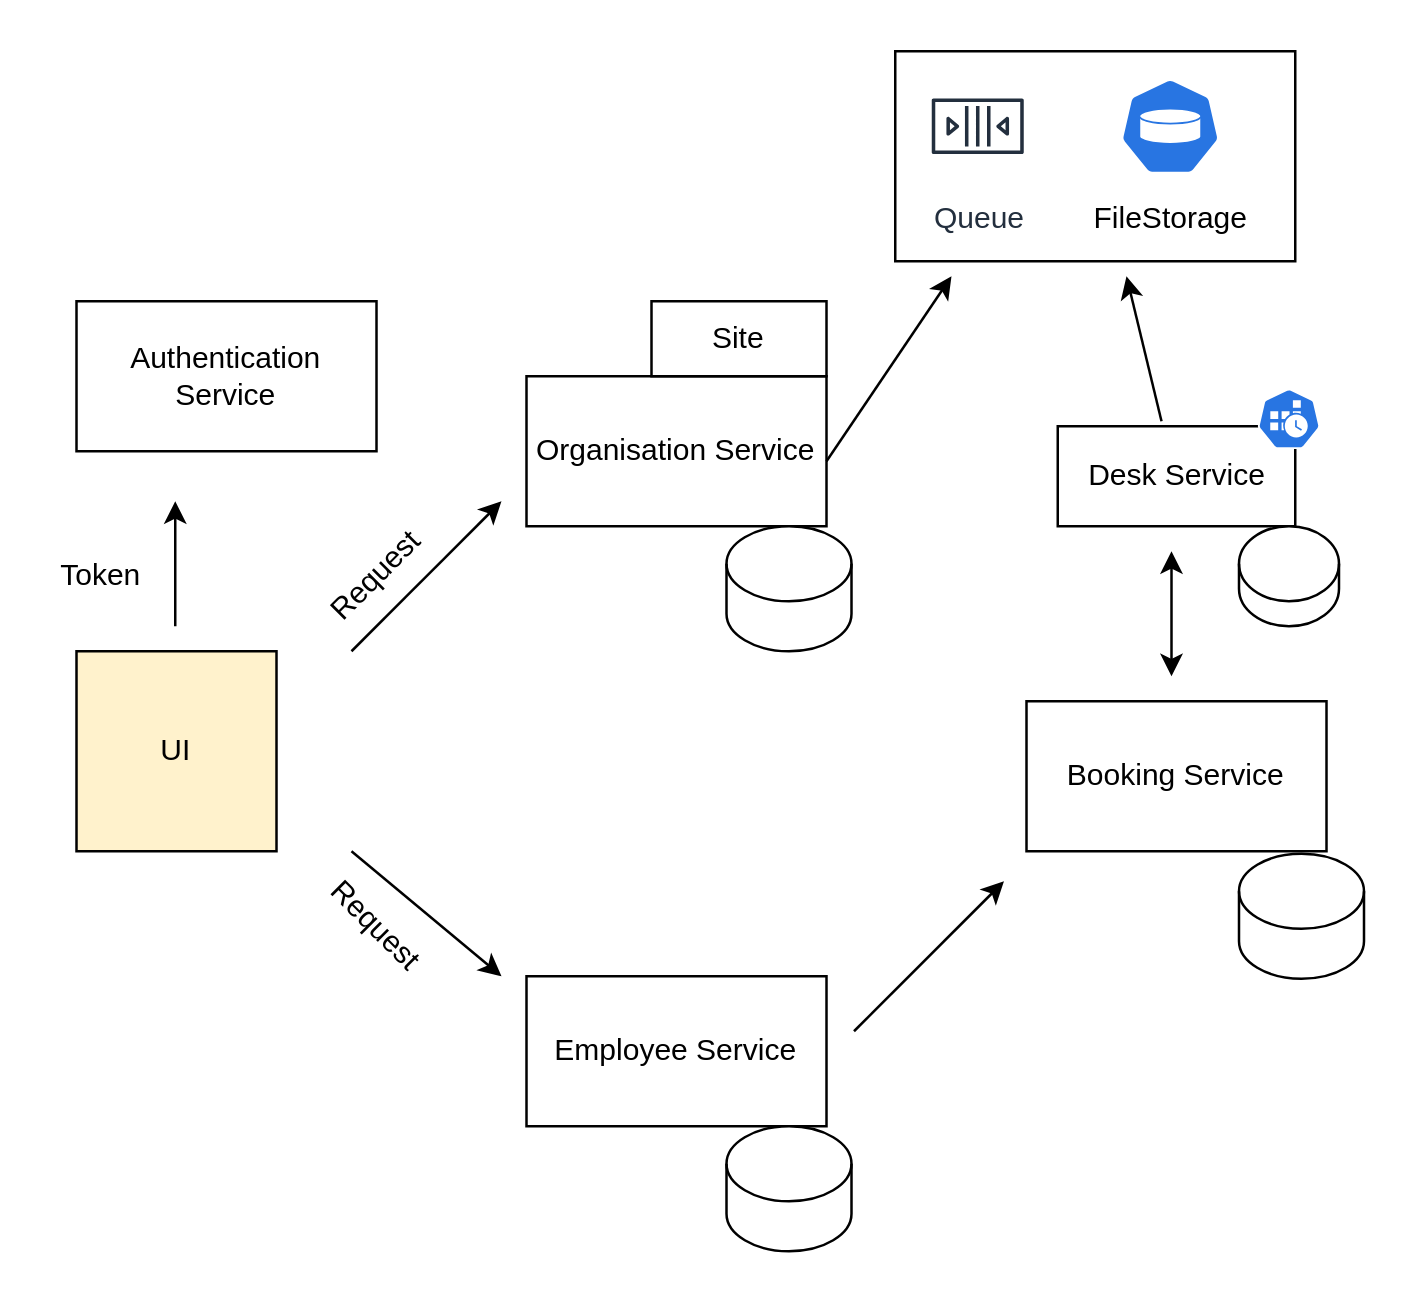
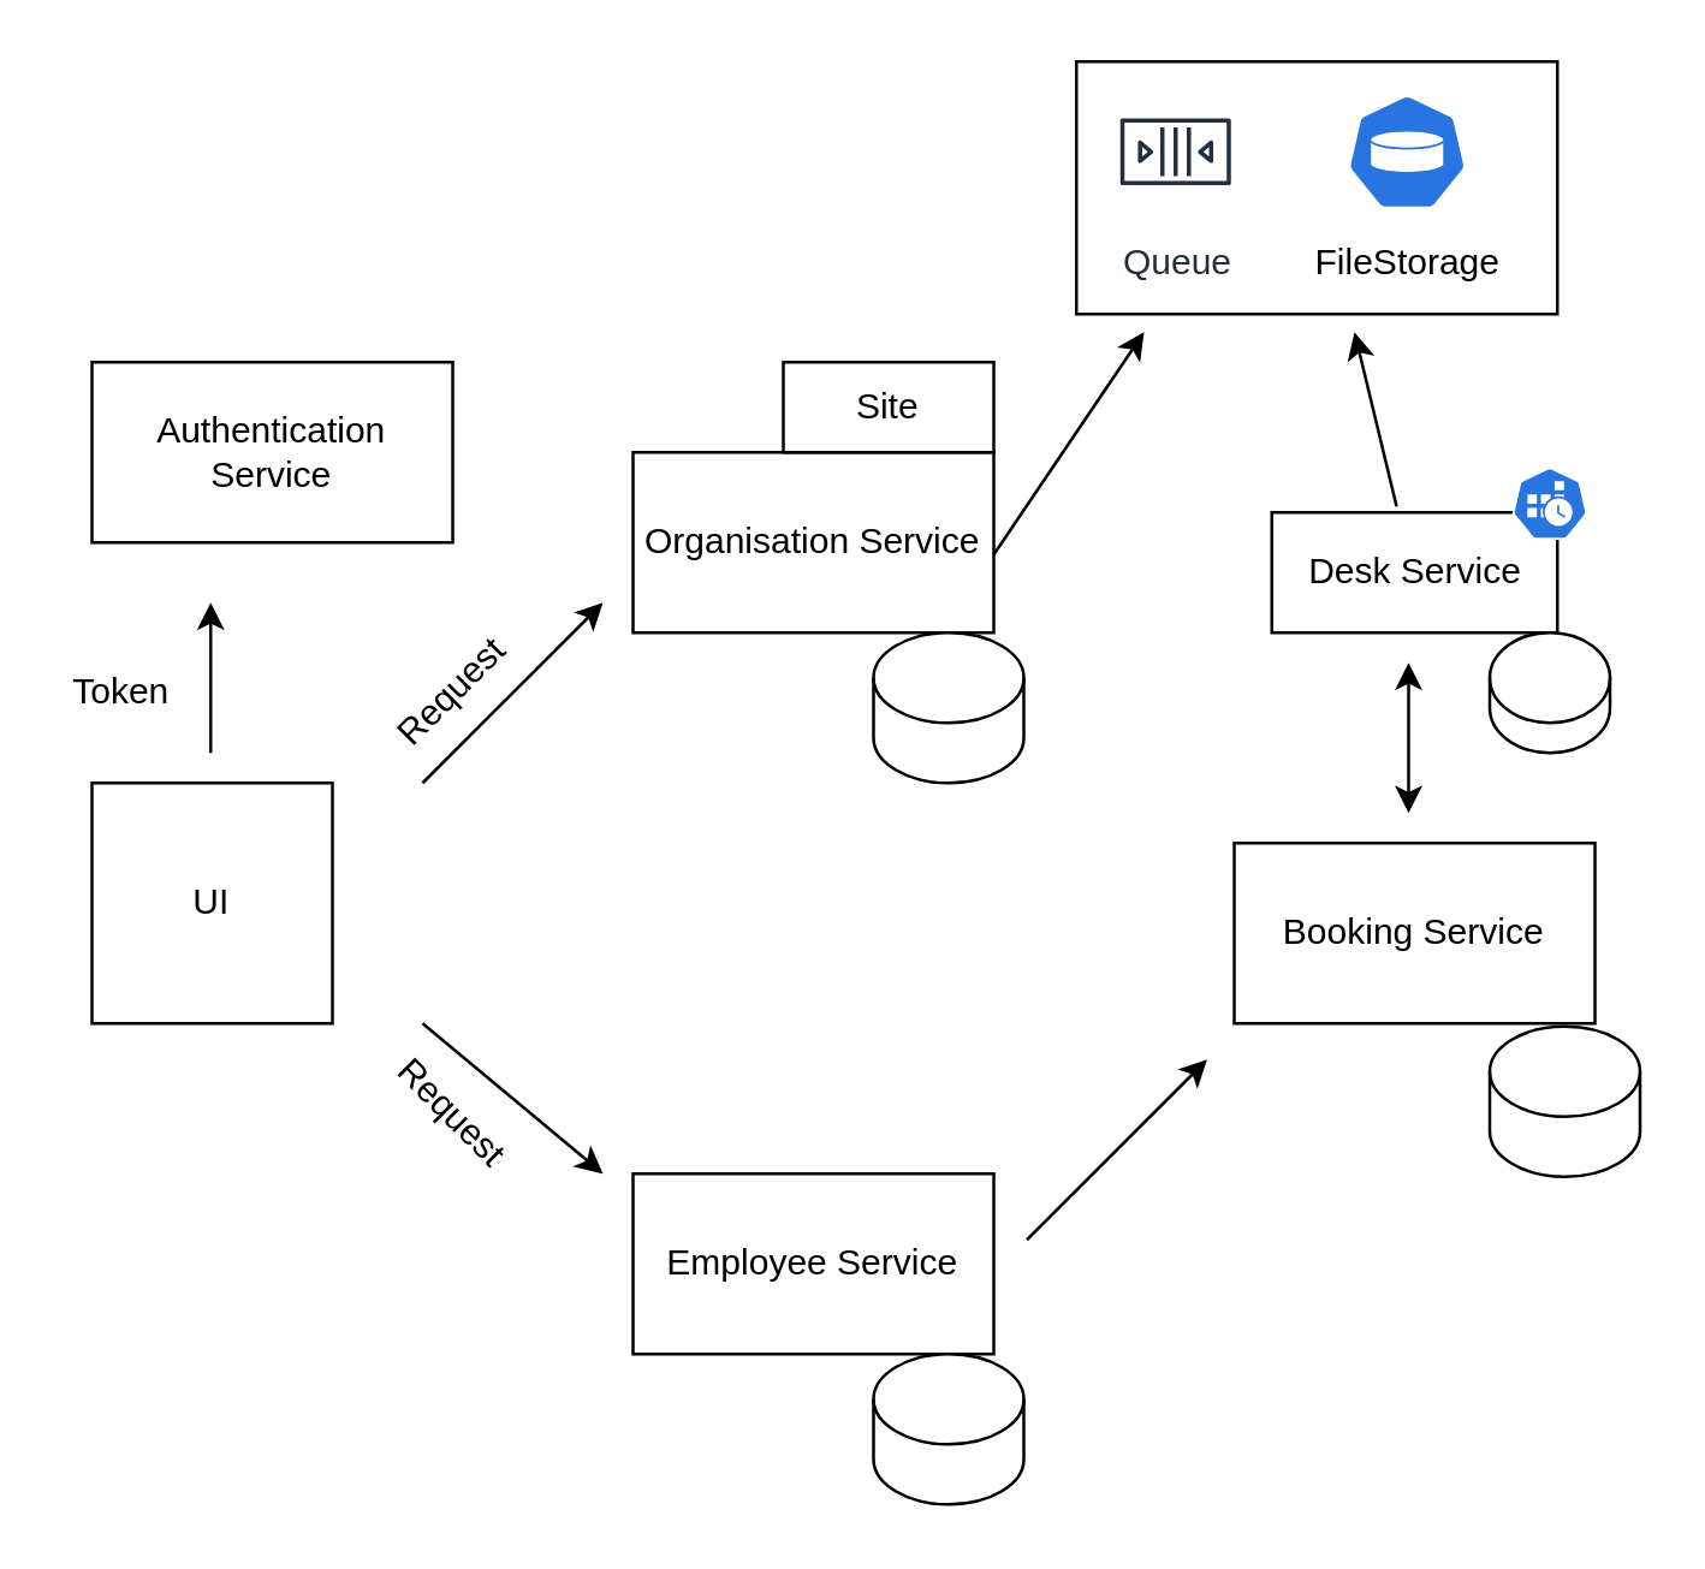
  <mxCell id="0" />
  <mxCell id="1" parent="0" />
  <mxCell id="2" value="" style="rounded=0;whiteSpace=wrap;html=1;" vertex="1" parent="1"><mxGeometry x="357.5" y="20" width="160" height="84" as="geometry" /></mxCell>
  <mxCell id="3" value="Authentication Service" style="rounded=0;whiteSpace=wrap;html=1;" parent="1" vertex="1"><mxGeometry x="30" y="120" width="120" height="60" as="geometry" /></mxCell>
  <mxCell id="4" value="Organisation Service" style="rounded=0;whiteSpace=wrap;html=1;" parent="1" vertex="1"><mxGeometry x="210" y="150" width="120" height="60" as="geometry" /></mxCell>
  <mxCell id="5" value="&lt;span&gt;Employee Service&lt;/span&gt;" style="rounded=0;whiteSpace=wrap;html=1;" parent="1" vertex="1"><mxGeometry x="210" y="390" width="120" height="60" as="geometry" /></mxCell>
  <mxCell id="6" value="Site" style="rounded=0;whiteSpace=wrap;html=1;" parent="1" vertex="1"><mxGeometry x="260" y="120" width="70" height="30" as="geometry" /></mxCell>
  <mxCell id="7" value="Desk Service" style="rounded=0;whiteSpace=wrap;html=1;" parent="1" vertex="1"><mxGeometry x="422.5" y="170" width="95" height="40" as="geometry" /></mxCell>
  <mxCell id="8" value="Booking Service" style="rounded=0;whiteSpace=wrap;html=1;" parent="1" vertex="1"><mxGeometry x="410" y="280" width="120" height="60" as="geometry" /></mxCell>
  <mxCell id="9" value="" style="endArrow=classic;html=1;" parent="1" edge="1"><mxGeometry width="50" height="50" relative="1" as="geometry"><mxPoint x="140" y="260" as="sourcePoint" /><mxPoint x="200" y="200" as="targetPoint" /><Array as="points"><mxPoint x="170" y="230" /></Array></mxGeometry></mxCell>
  <mxCell id="10" value="" style="endArrow=classic;html=1;" parent="1" edge="1"><mxGeometry width="50" height="50" relative="1" as="geometry"><mxPoint x="140" y="340" as="sourcePoint" /><mxPoint x="200" y="390" as="targetPoint" /></mxGeometry></mxCell>
  <mxCell id="11" value="" style="endArrow=classic;html=1;" parent="1" edge="1"><mxGeometry width="50" height="50" relative="1" as="geometry"><mxPoint x="330" y="184" as="sourcePoint" /><mxPoint x="380" y="110" as="targetPoint" /><Array as="points" /></mxGeometry></mxCell>
  <mxCell id="12" value="" style="endArrow=classic;html=1;entryX=0;entryY=1;entryDx=0;entryDy=0;" parent="1" edge="1"><mxGeometry width="50" height="50" relative="1" as="geometry"><mxPoint x="341" y="412" as="sourcePoint" /><mxPoint x="401" y="352" as="targetPoint" /></mxGeometry></mxCell>
  <mxCell id="13" value="" style="endArrow=classic;startArrow=classic;html=1;" parent="1" edge="1"><mxGeometry width="50" height="50" relative="1" as="geometry"><mxPoint x="468" y="270" as="sourcePoint" /><mxPoint x="468" y="220" as="targetPoint" /></mxGeometry></mxCell>
  <mxCell id="14" value="" style="shape=cylinder3;whiteSpace=wrap;html=1;boundedLbl=1;backgroundOutline=1;size=15;" parent="1" vertex="1"><mxGeometry x="290" y="450" width="50" height="50" as="geometry" /></mxCell>
  <mxCell id="15" value="" style="shape=cylinder3;whiteSpace=wrap;html=1;boundedLbl=1;backgroundOutline=1;size=15;" parent="1" vertex="1"><mxGeometry x="290" y="210" width="50" height="50" as="geometry" /></mxCell>
  <mxCell id="16" value="" style="shape=cylinder3;whiteSpace=wrap;html=1;boundedLbl=1;backgroundOutline=1;size=15;" parent="1" vertex="1"><mxGeometry x="495" y="341" width="50" height="50" as="geometry" /></mxCell>
  <mxCell id="17" value="" style="shape=cylinder3;whiteSpace=wrap;html=1;boundedLbl=1;backgroundOutline=1;size=15;" parent="1" vertex="1"><mxGeometry x="495" y="210" width="40" height="40" as="geometry" /></mxCell>
- <mxCell id="18" value="UI" style="whiteSpace=wrap;html=1;aspect=fixed;fillColor=#fff2cc;" parent="1" vertex="1"><mxGeometry x="30" y="260" width="80" height="80" as="geometry" /></mxCell>
+ <mxCell id="18" value="UI" style="whiteSpace=wrap;html=1;aspect=fixed;" parent="1" vertex="1"><mxGeometry x="30" y="260" width="80" height="80" as="geometry" /></mxCell>
  <mxCell id="19" value="" style="endArrow=classic;html=1;" parent="1" edge="1"><mxGeometry width="50" height="50" relative="1" as="geometry"><mxPoint x="69.5" y="250" as="sourcePoint" /><mxPoint x="69.5" y="200" as="targetPoint" /></mxGeometry></mxCell>
  <mxCell id="20" value="Token" style="text;html=1;strokeColor=none;fillColor=none;align=center;verticalAlign=middle;whiteSpace=wrap;rounded=0;" parent="1" vertex="1"><mxGeometry x="20" y="220" width="40" height="20" as="geometry" /></mxCell>
  <mxCell id="21" value="Request" style="text;html=1;strokeColor=none;fillColor=none;align=center;verticalAlign=middle;whiteSpace=wrap;rounded=0;rotation=-45;" parent="1" vertex="1"><mxGeometry x="130" y="220" width="40" height="20" as="geometry" /></mxCell>
  <mxCell id="22" value="Request" style="text;html=1;strokeColor=none;fillColor=none;align=center;verticalAlign=middle;whiteSpace=wrap;rounded=0;rotation=45;" parent="1" vertex="1"><mxGeometry x="130" y="360" width="40" height="20" as="geometry" /></mxCell>
  <mxCell id="23" value="" style="html=1;dashed=0;whitespace=wrap;fillColor=#2875E2;strokeColor=#ffffff;points=[[0.005,0.63,0],[0.1,0.2,0],[0.9,0.2,0],[0.5,0,0],[0.995,0.63,0],[0.72,0.99,0],[0.5,1,0],[0.28,0.99,0]];shape=mxgraph.kubernetes.icon;prIcon=pv" vertex="1" parent="1"><mxGeometry x="447.5" y="30" width="40" height="40" as="geometry" /></mxCell>
  <mxCell id="24" value="Queue" style="outlineConnect=0;fontColor=#232F3E;gradientColor=none;strokeColor=#232F3E;fillColor=#ffffff;dashed=0;verticalLabelPosition=bottom;verticalAlign=top;align=center;html=1;fontSize=12;fontStyle=0;aspect=fixed;shape=mxgraph.aws4.resourceIcon;resIcon=mxgraph.aws4.queue;" vertex="1" parent="1"><mxGeometry x="367.5" y="27" width="46" height="46" as="geometry" /></mxCell>
  <mxCell id="25" value="" style="html=1;dashed=0;whitespace=wrap;fillColor=#2875E2;strokeColor=#ffffff;points=[[0.005,0.63,0],[0.1,0.2,0],[0.9,0.2,0],[0.5,0,0],[0.995,0.63,0],[0.72,0.99,0],[0.5,1,0],[0.28,0.99,0]];shape=mxgraph.kubernetes.icon;prIcon=cronjob" vertex="1" parent="1"><mxGeometry x="502.5" y="150" width="25" height="34" as="geometry" /></mxCell>
  <mxCell id="26" value="FileStorage" style="text;html=1;strokeColor=none;fillColor=none;align=center;verticalAlign=middle;whiteSpace=wrap;rounded=0;" vertex="1" parent="1"><mxGeometry x="432.5" y="77" width="70" height="20" as="geometry" /></mxCell>
  <mxCell id="27" value="" style="endArrow=classic;html=1;exitX=0.437;exitY=-0.05;exitDx=0;exitDy=0;exitPerimeter=0;" edge="1" parent="1" source="7"><mxGeometry width="50" height="50" relative="1" as="geometry"><mxPoint x="420" y="190" as="sourcePoint" /><mxPoint x="450" y="110" as="targetPoint" /></mxGeometry></mxCell>
